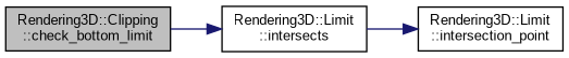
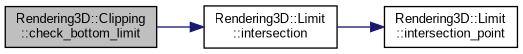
  digraph {
    fontname="Liberation Sans"
    rankdir=LR
    node [color=black fillcolor=white fontname="Liberation Sans" fontsize=10 shape=record style=filled]
    edge [color=midnightblue fontname="Liberation Sans" fontsize=10 labelfontname=Helvetica labelfontsize=10 style=solid]
    n1 [fillcolor=grey75 fontcolor=black height=0.2 label="Rendering3D::Clipping\l::check_bottom_limit" width=0.4]
-   n2 [height=0.2 label="Rendering3D::Limit\l::intersects" width=0.4]
+   n2 [height=0.2 label="Rendering3D::Limit\l::intersection" width=0.4]
    n3 [height=0.2 label="Rendering3D::Limit\l::intersection_point" width=0.4]
    n1 -> n2
    n2 -> n3
  }
